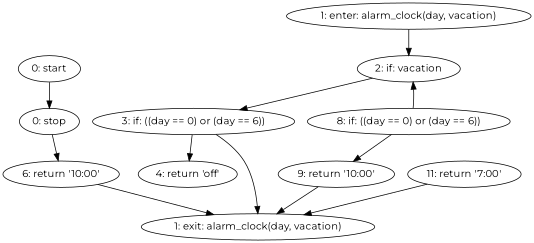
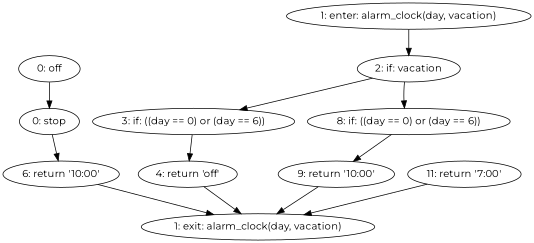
  strict digraph {
    fontname=Montserrat
    node [fontname=Montserrat]
    edge [fontname=Montserrat]
-   n1 [label="0: start"]
+   n1 [label="0: off"]
    n2 [label="0: stop"]
    n3 [label="6: return '10:00'"]
    n4 [label="1: enter: alarm_clock(day, vacation)"]
    n5 [label="2: if: vacation"]
    n6 [label="3: if: ((day == 0) or (day == 6))"]
    n7 [label="8: if: ((day == 0) or (day == 6))"]
    n8 [label="4: return 'off'"]
    n9 [label="9: return '10:00'"]
    n10 [label="1: exit: alarm_clock(day, vacation)"]
    n11 [label="11: return '7:00'"]
    n1 -> n2
    n2 -> n3
    n3 -> n10
    n4 -> n5
    n5 -> n6
-   n7 -> n5
+   n5 -> n7
    n6 -> n8
    n7 -> n9
-   n6 -> n10
+   n8 -> n10
    n9 -> n10
    n11 -> n10
  }
